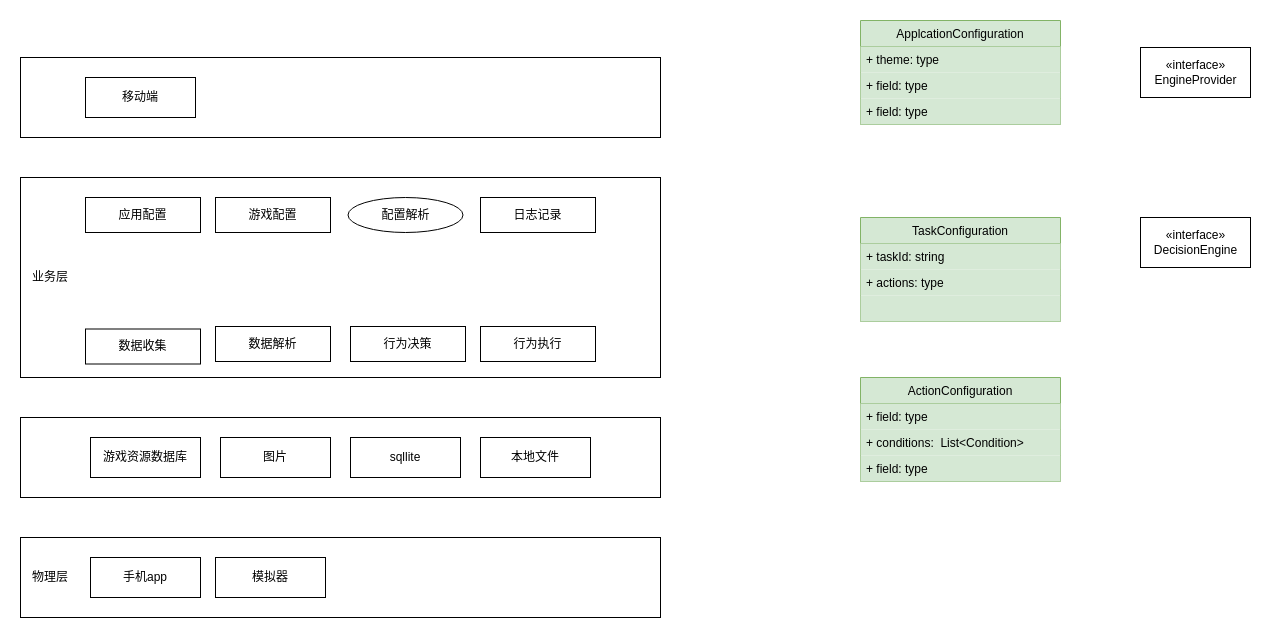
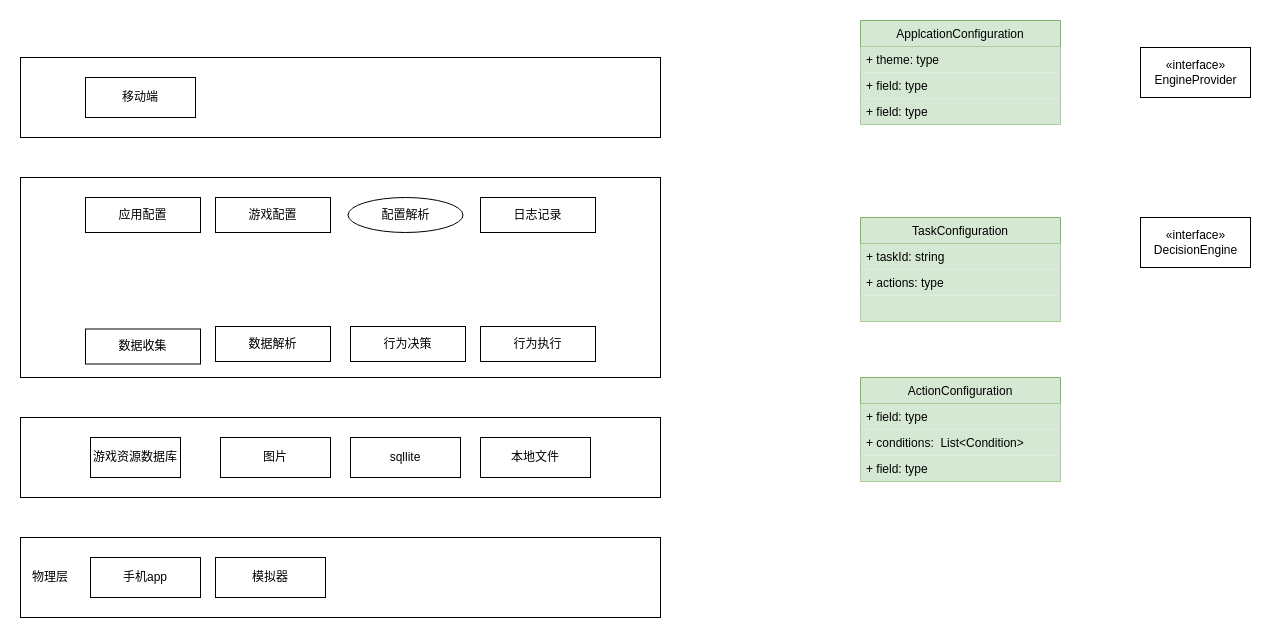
  <mxCell id="0" />
  <mxCell id="1" parent="0" />
  <mxCell id="2" value="" style="rounded=0;whiteSpace=wrap;html=1;" vertex="1" parent="1"><mxGeometry x="20" y="57" width="640" height="80" as="geometry" /></mxCell>
  <mxCell id="3" value="移动端" style="rounded=0;whiteSpace=wrap;html=1;" vertex="1" parent="1"><mxGeometry x="85" y="77" width="110" height="40" as="geometry" /></mxCell>
  <mxCell id="4" value="" style="rounded=0;whiteSpace=wrap;html=1;" vertex="1" parent="1"><mxGeometry x="20" y="177" width="640" height="200" as="geometry" /></mxCell>
- <mxCell id="5" value="业务层" style="text;html=1;strokeColor=none;fillColor=none;align=center;verticalAlign=middle;whiteSpace=wrap;rounded=0;" vertex="1" parent="1"><mxGeometry x="20" y="262" width="60" height="30" as="geometry" /></mxCell>
  <mxCell id="6" value="" style="rounded=0;whiteSpace=wrap;html=1;" vertex="1" parent="1"><mxGeometry x="20" y="417" width="640" height="80" as="geometry" /></mxCell>
  <mxCell id="7" value="" style="rounded=0;whiteSpace=wrap;html=1;" vertex="1" parent="1"><mxGeometry x="20" y="537" width="640" height="80" as="geometry" /></mxCell>
  <mxCell id="8" value="物理层" style="text;html=1;strokeColor=none;fillColor=none;align=center;verticalAlign=middle;whiteSpace=wrap;rounded=0;" vertex="1" parent="1"><mxGeometry x="20" y="562" width="60" height="30" as="geometry" /></mxCell>
  <mxCell id="9" value="手机app&lt;span style=&quot;color: rgba(0, 0, 0, 0); font-family: monospace; font-size: 0px; text-align: start;&quot;&gt;%3CmxGraphModel%3E%3Croot%3E%3CmxCell%20id%3D%220%22%2F%3E%3CmxCell%20id%3D%221%22%20parent%3D%220%22%2F%3E%3CmxCell%20id%3D%222%22%20value%3D%22%E7%A7%BB%E5%8A%A8%E7%AB%AF%22%20style%3D%22rounded%3D0%3BwhiteSpace%3Dwrap%3Bhtml%3D1%3B%22%20vertex%3D%221%22%20parent%3D%221%22%3E%3CmxGeometry%20x%3D%22170%22%20y%3D%22140%22%20width%3D%22110%22%20height%3D%2240%22%20as%3D%22geometry%22%2F%3E%3C%2FmxCell%3E%3C%2Froot%3E%3C%2FmxGraphModel%3E&lt;/span&gt;" style="rounded=0;whiteSpace=wrap;html=1;" vertex="1" parent="1"><mxGeometry x="90" y="557" width="110" height="40" as="geometry" /></mxCell>
  <mxCell id="10" value="模拟器" style="rounded=0;whiteSpace=wrap;html=1;" vertex="1" parent="1"><mxGeometry x="215" y="557" width="110" height="40" as="geometry" /></mxCell>
- <mxCell id="11" value="游戏资源数据库" style="rounded=0;whiteSpace=wrap;html=1;" vertex="1" parent="1"><mxGeometry x="90" y="437" width="110" height="40" as="geometry" /></mxCell>
+ <mxCell id="11" value="游戏资源数据库" style="rounded=0;whiteSpace=wrap;html=1;" vertex="1" parent="1"><mxGeometry x="90" y="437" width="90" height="40" as="geometry" /></mxCell>
  <mxCell id="12" value="图片" style="rounded=0;whiteSpace=wrap;html=1;" vertex="1" parent="1"><mxGeometry x="220" y="437" width="110" height="40" as="geometry" /></mxCell>
  <mxCell id="13" value="sqllite" style="rounded=0;whiteSpace=wrap;html=1;" vertex="1" parent="1"><mxGeometry x="350" y="437" width="110" height="40" as="geometry" /></mxCell>
  <mxCell id="14" value="应用配置" style="rounded=0;whiteSpace=wrap;html=1;" vertex="1" parent="1"><mxGeometry x="85" y="197" width="115" height="35" as="geometry" /></mxCell>
  <mxCell id="15" value="游戏配置" style="rounded=0;whiteSpace=wrap;html=1;" vertex="1" parent="1"><mxGeometry x="215" y="197" width="115" height="35" as="geometry" /></mxCell>
  <mxCell id="16" value="数据收集" style="rounded=0;whiteSpace=wrap;html=1;" vertex="1" parent="1"><mxGeometry x="85" y="328.5" width="115" height="35" as="geometry" /></mxCell>
  <mxCell id="17" value="数据解析" style="rounded=0;whiteSpace=wrap;html=1;" vertex="1" parent="1"><mxGeometry x="215" y="326" width="115" height="35" as="geometry" /></mxCell>
  <mxCell id="18" value="配置解析" style="ellipse;whiteSpace=wrap;html=1;" vertex="1" parent="1"><mxGeometry x="347.5" y="197" width="115" height="35" as="geometry" /></mxCell>
  <mxCell id="19" value="行为决策" style="rounded=0;whiteSpace=wrap;html=1;" vertex="1" parent="1"><mxGeometry x="350" y="326" width="115" height="35" as="geometry" /></mxCell>
  <mxCell id="20" value="行为执行" style="rounded=0;whiteSpace=wrap;html=1;" vertex="1" parent="1"><mxGeometry x="480" y="326" width="115" height="35" as="geometry" /></mxCell>
  <mxCell id="21" value="本地文件" style="rounded=0;whiteSpace=wrap;html=1;" vertex="1" parent="1"><mxGeometry x="480" y="437" width="110" height="40" as="geometry" /></mxCell>
  <mxCell id="22" value="日志记录" style="rounded=0;whiteSpace=wrap;html=1;" vertex="1" parent="1"><mxGeometry x="480" y="197" width="115" height="35" as="geometry" /></mxCell>
  <mxCell id="23" value="«interface»&lt;br&gt;EngineProvider" style="html=1;" vertex="1" parent="1"><mxGeometry x="1140" y="47" width="110" height="50" as="geometry" /></mxCell>
  <mxCell id="24" value="«interface»&lt;br&gt;&lt;span style=&quot;&quot;&gt;DecisionEngine&lt;/span&gt;" style="html=1;" vertex="1" parent="1"><mxGeometry x="1140" y="217" width="110" height="50" as="geometry" /></mxCell>
  <mxCell id="25" value="TaskConfiguration" style="swimlane;fontStyle=0;childLayout=stackLayout;horizontal=1;startSize=26;fillColor=#d5e8d4;horizontalStack=0;resizeParent=1;resizeParentMax=0;resizeLast=0;collapsible=1;marginBottom=0;strokeColor=#82b366;" vertex="1" parent="1"><mxGeometry x="860" y="217" width="200" height="104" as="geometry"><mxRectangle x="890" y="191" width="140" height="30" as="alternateBounds" /></mxGeometry></mxCell>
  <mxCell id="26" value="+ taskId: string" style="text;strokeColor=none;fillColor=#d5e8d4;align=left;verticalAlign=top;spacingLeft=4;spacingRight=4;overflow=hidden;rotatable=0;points=[[0,0.5],[1,0.5]];portConstraint=eastwest;" vertex="1" parent="25"><mxGeometry y="26" width="200" height="26" as="geometry" /></mxCell>
  <mxCell id="27" value="+ actions: type" style="text;strokeColor=none;fillColor=#d5e8d4;align=left;verticalAlign=top;spacingLeft=4;spacingRight=4;overflow=hidden;rotatable=0;points=[[0,0.5],[1,0.5]];portConstraint=eastwest;" vertex="1" parent="25"><mxGeometry y="52" width="200" height="26" as="geometry" /></mxCell>
  <mxCell id="28" value="" style="text;strokeColor=none;fillColor=#d5e8d4;align=left;verticalAlign=top;spacingLeft=4;spacingRight=4;overflow=hidden;rotatable=0;points=[[0,0.5],[1,0.5]];portConstraint=eastwest;" vertex="1" parent="25"><mxGeometry y="78" width="200" height="26" as="geometry" /></mxCell>
  <mxCell id="29" value="ActionConfiguration" style="swimlane;fontStyle=0;childLayout=stackLayout;horizontal=1;startSize=26;fillColor=#d5e8d4;horizontalStack=0;resizeParent=1;resizeParentMax=0;resizeLast=0;collapsible=1;marginBottom=0;strokeColor=#82b366;" vertex="1" parent="1"><mxGeometry x="860" y="377" width="200" height="104" as="geometry"><mxRectangle x="890" y="191" width="140" height="30" as="alternateBounds" /></mxGeometry></mxCell>
  <mxCell id="30" value="+ field: type" style="text;strokeColor=none;fillColor=#d5e8d4;align=left;verticalAlign=top;spacingLeft=4;spacingRight=4;overflow=hidden;rotatable=0;points=[[0,0.5],[1,0.5]];portConstraint=eastwest;" vertex="1" parent="29"><mxGeometry y="26" width="200" height="26" as="geometry" /></mxCell>
  <mxCell id="31" value="+ conditions:  List&lt;Condition&gt;" style="text;strokeColor=none;fillColor=#d5e8d4;align=left;verticalAlign=top;spacingLeft=4;spacingRight=4;overflow=hidden;rotatable=0;points=[[0,0.5],[1,0.5]];portConstraint=eastwest;" vertex="1" parent="29"><mxGeometry y="52" width="200" height="26" as="geometry" /></mxCell>
  <mxCell id="32" value="+ field: type" style="text;strokeColor=none;fillColor=#d5e8d4;align=left;verticalAlign=top;spacingLeft=4;spacingRight=4;overflow=hidden;rotatable=0;points=[[0,0.5],[1,0.5]];portConstraint=eastwest;" vertex="1" parent="29"><mxGeometry y="78" width="200" height="26" as="geometry" /></mxCell>
  <mxCell id="33" value="ApplcationConfiguration" style="swimlane;fontStyle=0;childLayout=stackLayout;horizontal=1;startSize=26;fillColor=#d5e8d4;horizontalStack=0;resizeParent=1;resizeParentMax=0;resizeLast=0;collapsible=1;marginBottom=0;strokeColor=#82b366;" vertex="1" parent="1"><mxGeometry x="860" y="20" width="200" height="104" as="geometry"><mxRectangle x="890" y="191" width="140" height="30" as="alternateBounds" /></mxGeometry></mxCell>
  <mxCell id="34" value="+ theme: type" style="text;strokeColor=none;fillColor=#d5e8d4;align=left;verticalAlign=top;spacingLeft=4;spacingRight=4;overflow=hidden;rotatable=0;points=[[0,0.5],[1,0.5]];portConstraint=eastwest;" vertex="1" parent="33"><mxGeometry y="26" width="200" height="26" as="geometry" /></mxCell>
  <mxCell id="35" value="+ field: type" style="text;strokeColor=none;fillColor=#d5e8d4;align=left;verticalAlign=top;spacingLeft=4;spacingRight=4;overflow=hidden;rotatable=0;points=[[0,0.5],[1,0.5]];portConstraint=eastwest;" vertex="1" parent="33"><mxGeometry y="52" width="200" height="26" as="geometry" /></mxCell>
  <mxCell id="36" value="+ field: type" style="text;strokeColor=none;fillColor=#d5e8d4;align=left;verticalAlign=top;spacingLeft=4;spacingRight=4;overflow=hidden;rotatable=0;points=[[0,0.5],[1,0.5]];portConstraint=eastwest;" vertex="1" parent="33"><mxGeometry y="78" width="200" height="26" as="geometry" /></mxCell>
